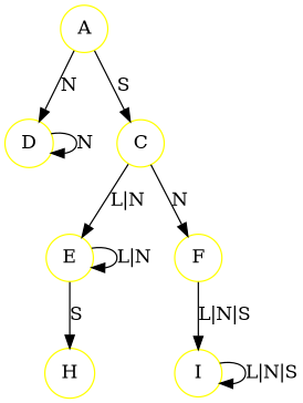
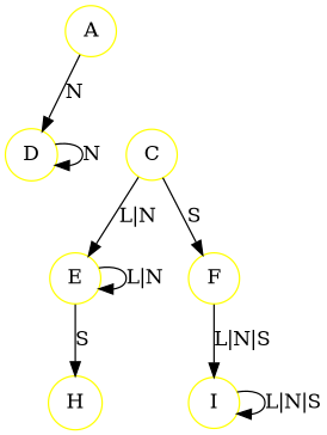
  digraph {
    node [color=yellow shape=circle]
    A
    D
    C
    E
    F
    H
    I
    A -> D [label=N]
-   A -> C [label=S]
    D -> D [label=N]
    C -> E [label="L|N"]
-   C -> F [label=N]
+   C -> F [label=S]
    E -> E [label="L|N"]
    E -> H [label=S]
    F -> I [label="L|N|S"]
    I -> I [label="L|N|S"]
  }
